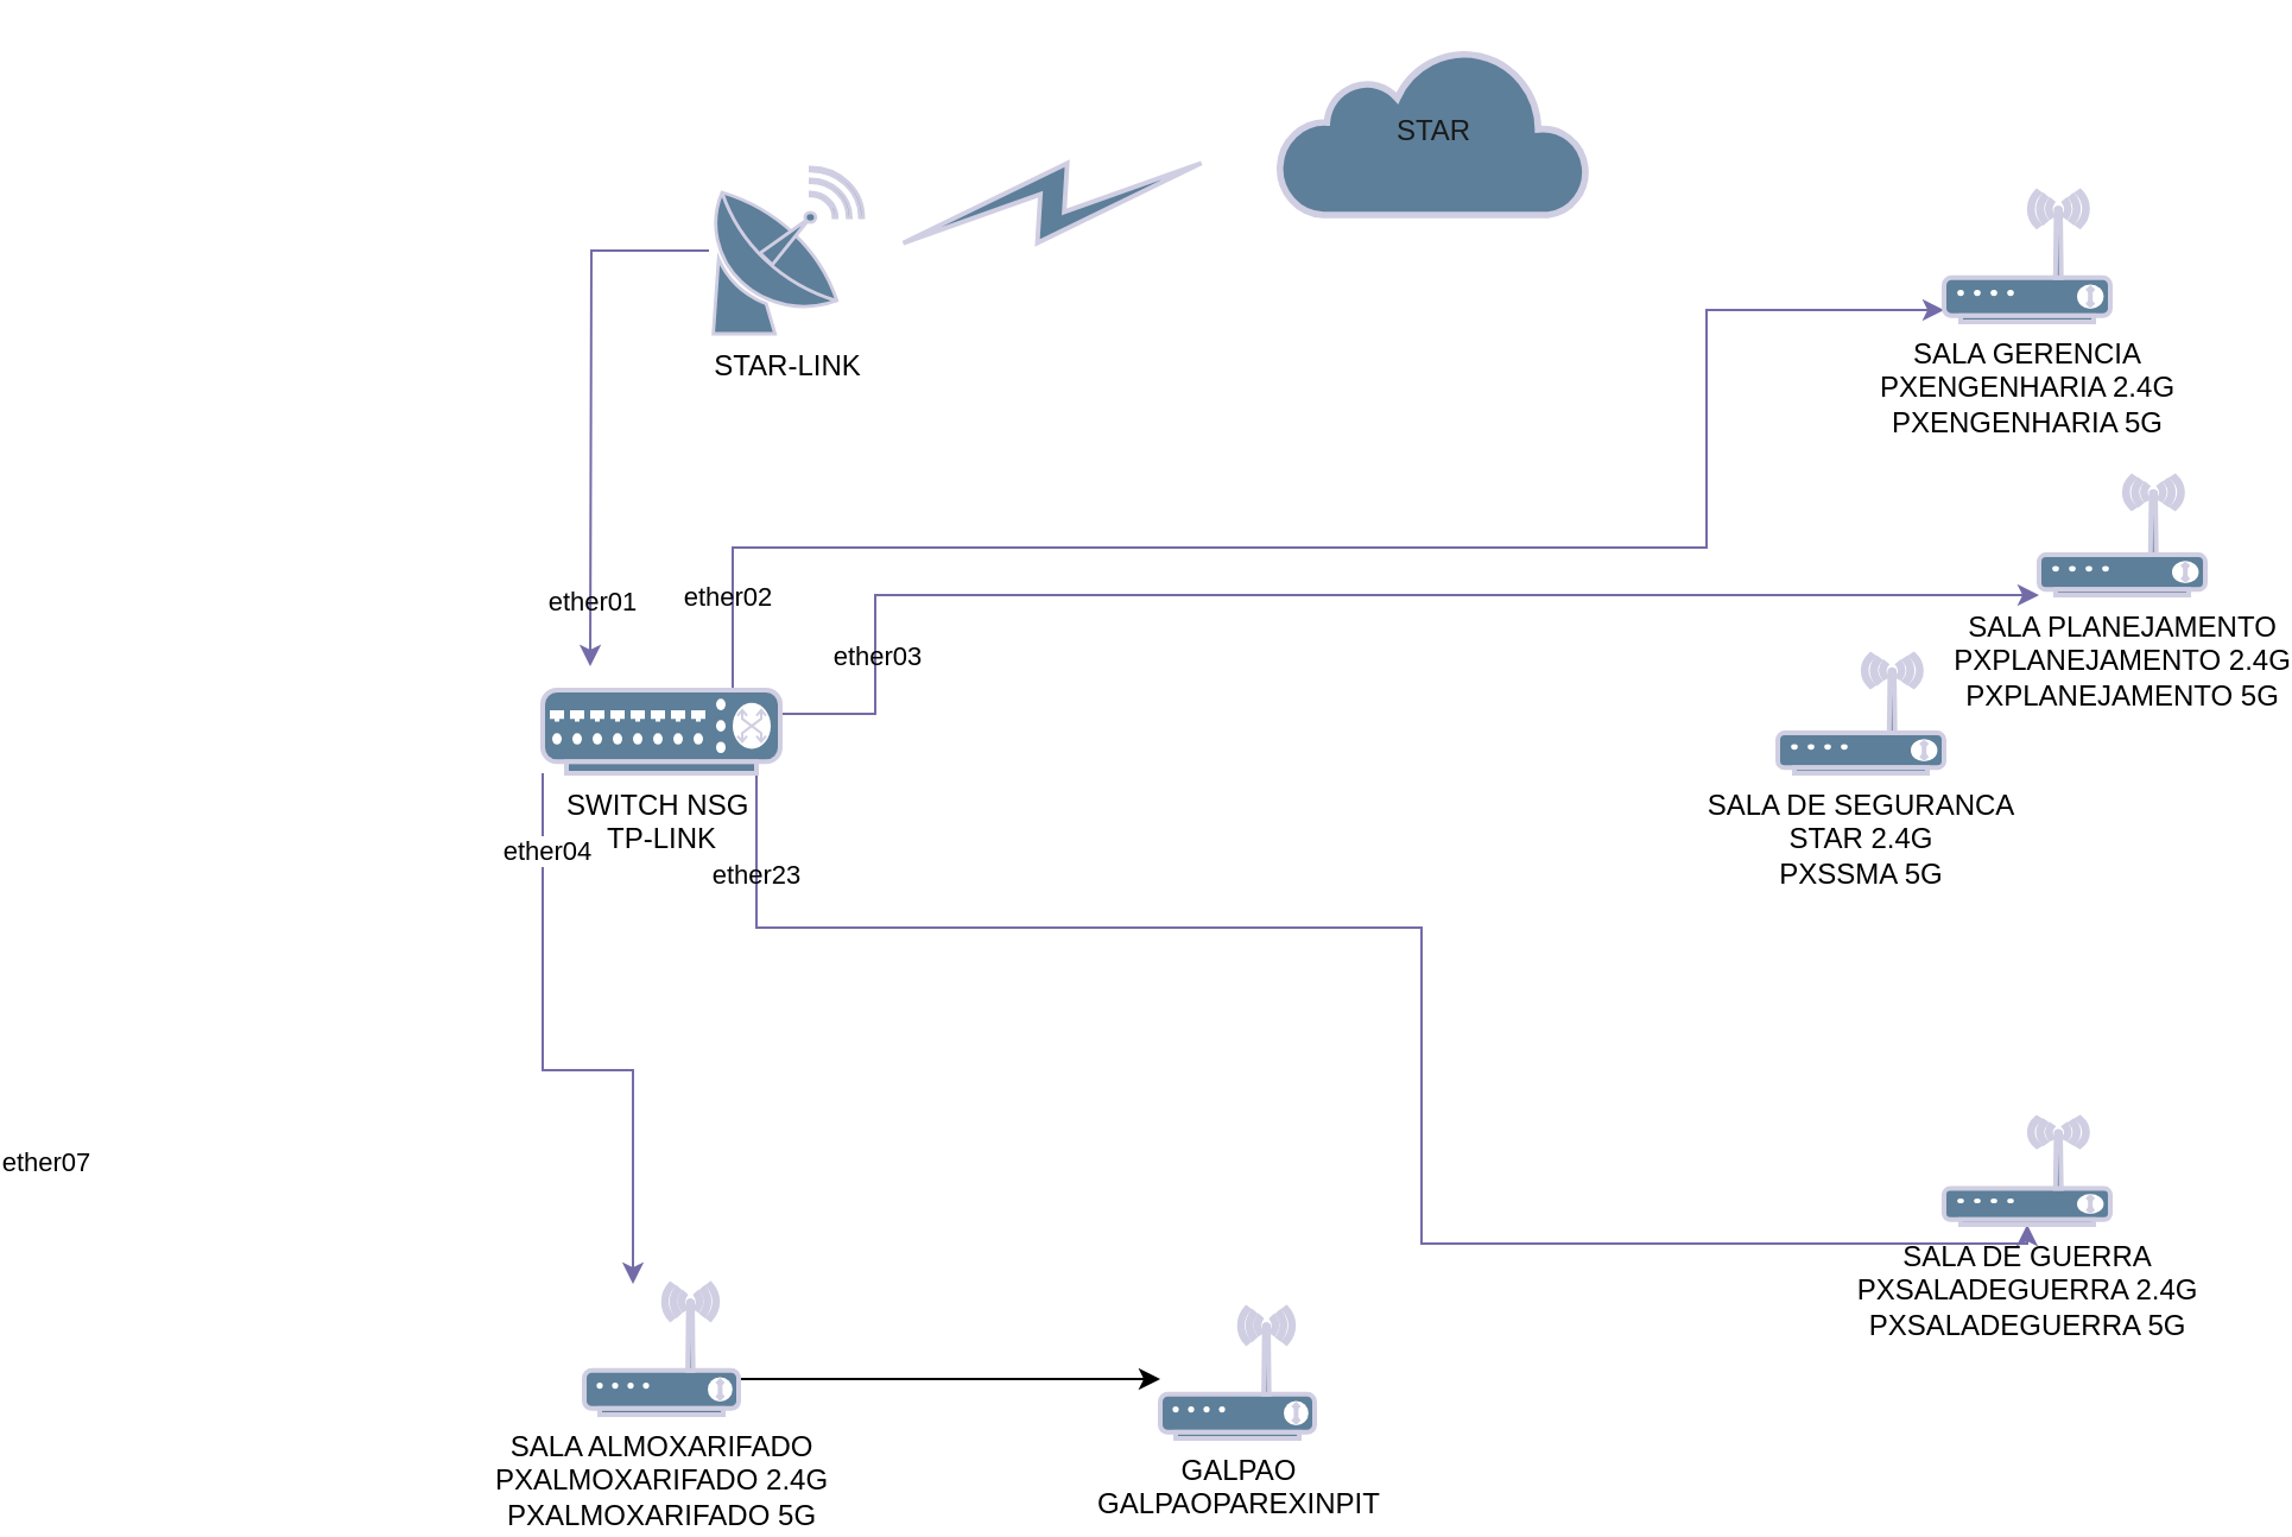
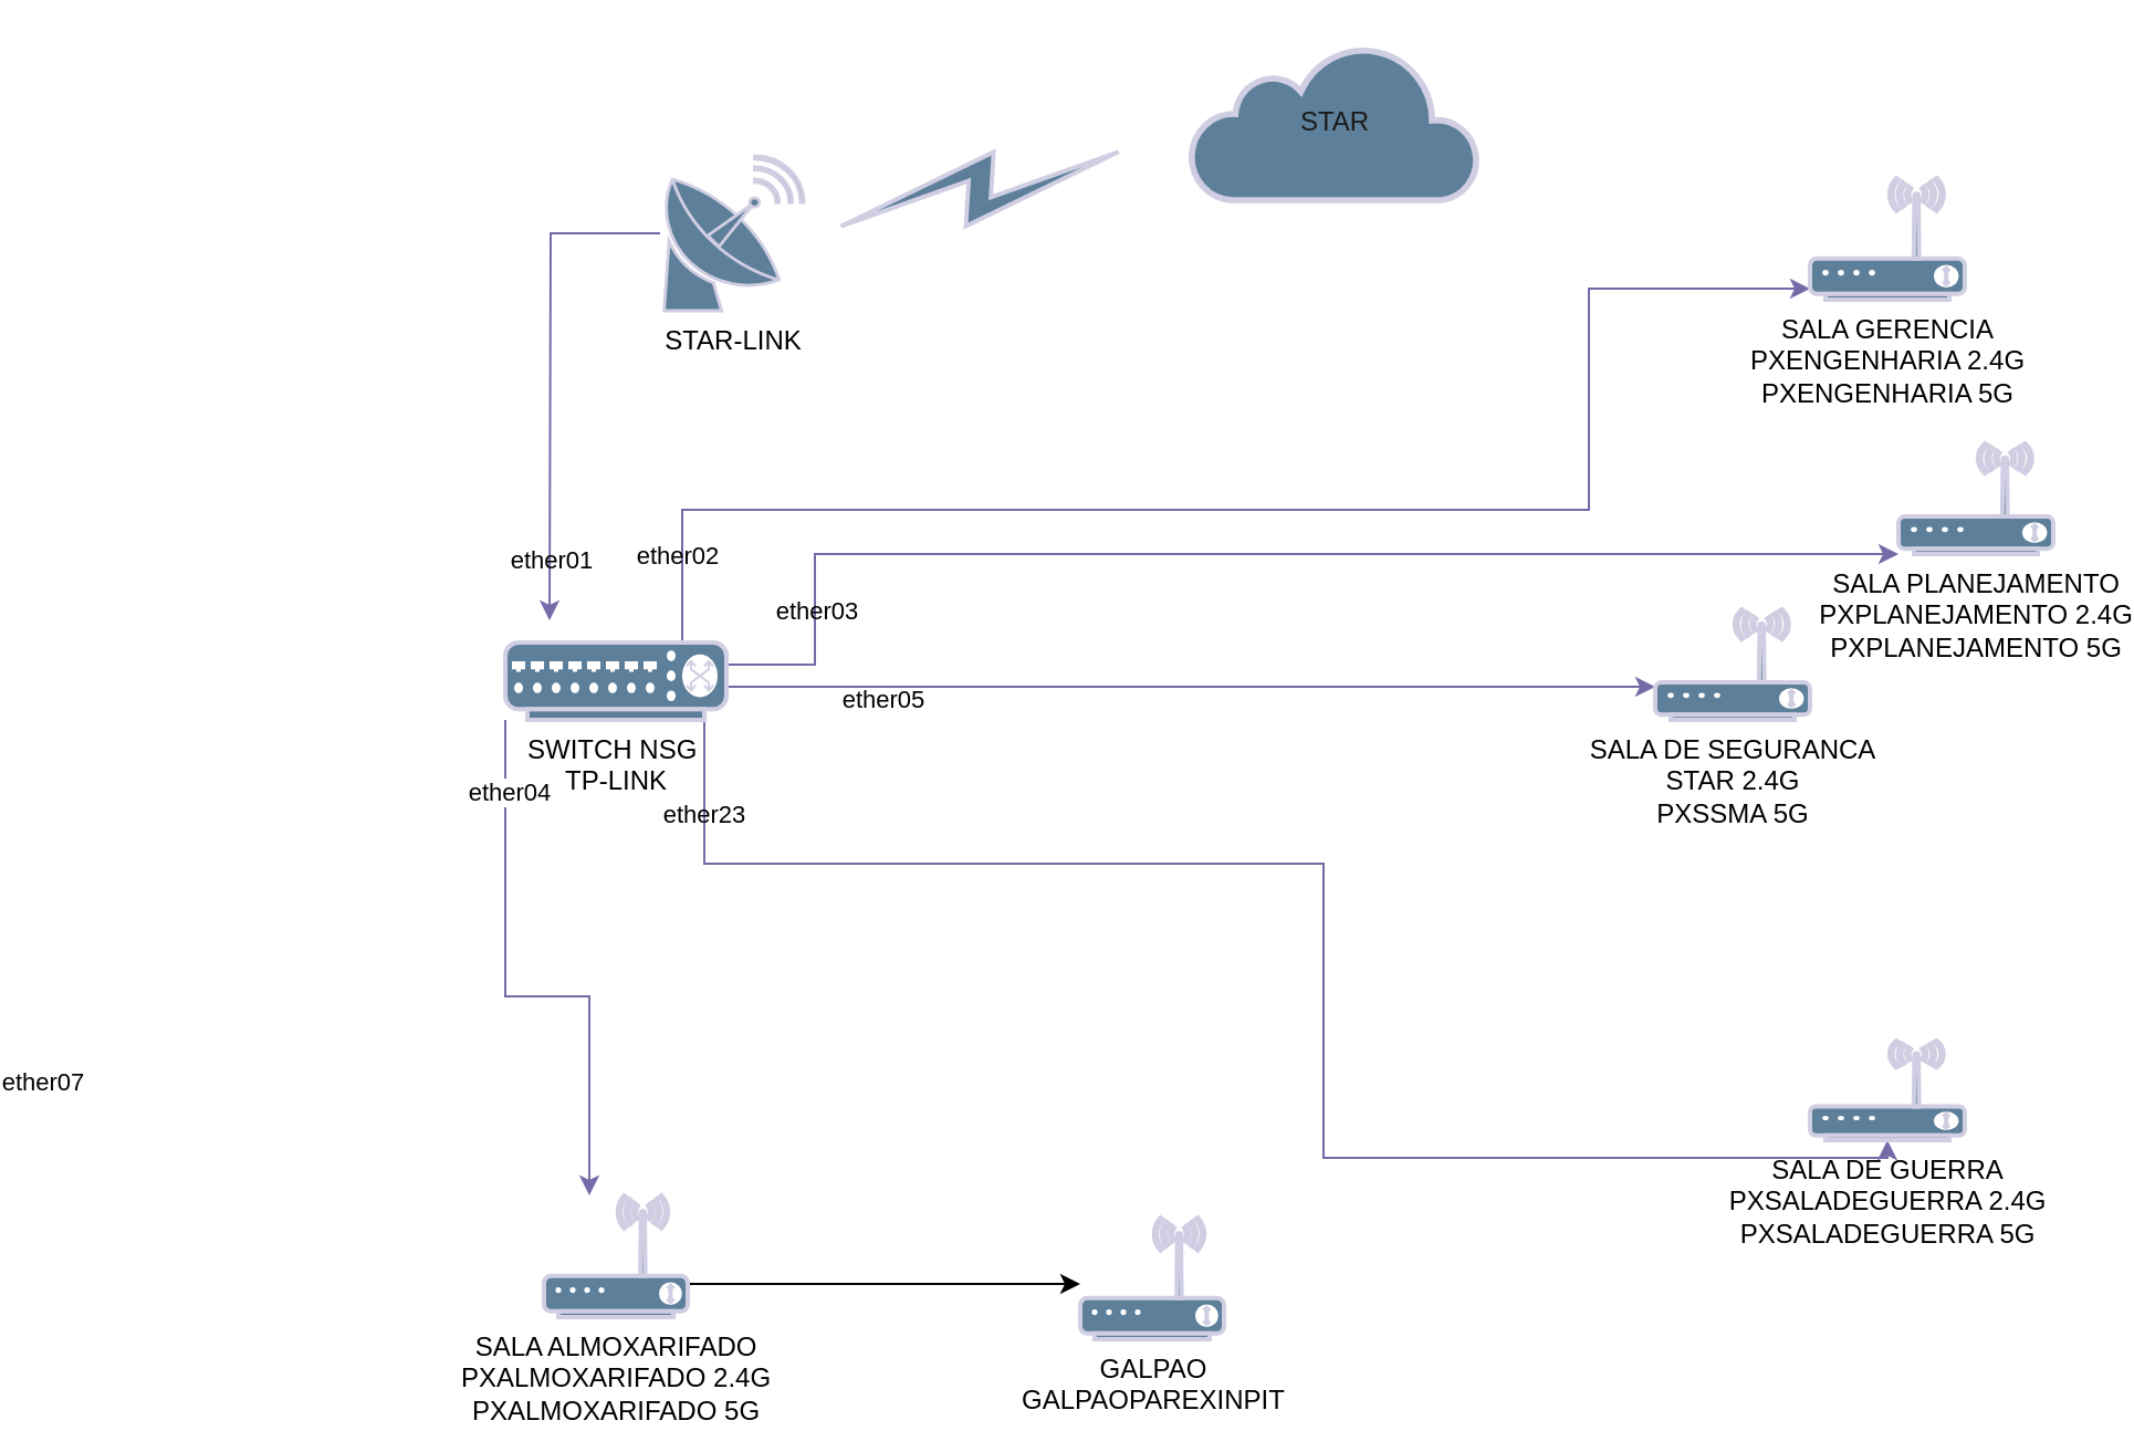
  <mxCell id="0" />
  <mxCell id="1" parent="0" />
  <mxCell id="2" value="STAR" style="html=1;outlineConnect=0;gradientDirection=north;strokeWidth=2;shape=mxgraph.networks.cloud;labelBackgroundColor=none;fillColor=#5D7F99;strokeColor=#D0CEE2;fontColor=#1A1A1A;" parent="1" vertex="1"><mxGeometry x="330" y="20" width="130" height="70" as="geometry" /></mxCell>
  <mxCell id="3" value="" style="edgeStyle=orthogonalEdgeStyle;rounded=0;orthogonalLoop=1;jettySize=auto;labelBackgroundColor=none;fontColor=default;strokeColor=#736CA8;labelBorderColor=none;textShadow=0;html=1;" parent="1" source="14" target="16" edge="1"><mxGeometry relative="1" as="geometry"><Array as="points"><mxPoint x="160" y="300" /><mxPoint x="160" y="250" /></Array></mxGeometry></mxCell>
  <mxCell id="4" value="ether03" style="edgeLabel;align=center;verticalAlign=middle;resizable=0;points=[];labelBackgroundColor=none;fontColor=default;labelBorderColor=none;textShadow=0;html=1;" parent="3" vertex="1" connectable="0"><mxGeometry x="0.476" relative="1" as="geometry"><mxPoint x="-338" y="25" as="offset" /></mxGeometry></mxCell>
  <mxCell id="5" value="" style="edgeStyle=orthogonalEdgeStyle;rounded=0;orthogonalLoop=1;jettySize=auto;labelBackgroundColor=none;fontColor=default;strokeColor=#736CA8;labelBorderColor=none;textShadow=0;html=1;" parent="1" source="14" target="18" edge="1"><mxGeometry relative="1" as="geometry"><Array as="points"><mxPoint x="20" y="450" /><mxPoint x="58" y="450" /></Array></mxGeometry></mxCell>
  <mxCell id="6" value="ether07" style="edgeLabel;align=center;verticalAlign=middle;resizable=0;points=[];labelBackgroundColor=none;fontColor=default;labelBorderColor=none;textShadow=0;html=1;" parent="5" vertex="1" connectable="0"><mxGeometry x="0.75" relative="1" as="geometry"><mxPoint x="-248" y="-20" as="offset" /></mxGeometry></mxCell>
  <mxCell id="7" value="ether04" style="edgeLabel;html=1;align=center;verticalAlign=middle;resizable=0;points=[];" vertex="1" connectable="0" parent="5"><mxGeometry x="-0.747" y="1" relative="1" as="geometry"><mxPoint as="offset" /></mxGeometry></mxCell>
+ <mxCell id="8" value="" style="edgeStyle=orthogonalEdgeStyle;rounded=0;orthogonalLoop=1;jettySize=auto;labelBackgroundColor=none;fontColor=default;strokeColor=#736CA8;labelBorderColor=none;textShadow=0;html=1;" parent="1" source="14" target="19" edge="1"><mxGeometry relative="1" as="geometry"><Array as="points"><mxPoint x="290" y="310" /><mxPoint x="290" y="310" /></Array></mxGeometry></mxCell>
+ <mxCell id="9" value="ether05" style="edgeLabel;align=center;verticalAlign=middle;resizable=0;points=[];labelBackgroundColor=none;fontColor=default;labelBorderColor=none;textShadow=0;html=1;" parent="8" vertex="1" connectable="0"><mxGeometry x="0.457" relative="1" as="geometry"><mxPoint x="-236" y="5" as="offset" /></mxGeometry></mxCell>
  <mxCell id="10" value="" style="edgeStyle=orthogonalEdgeStyle;rounded=0;orthogonalLoop=1;jettySize=auto;labelBackgroundColor=none;fontColor=default;strokeColor=#736CA8;labelBorderColor=none;textShadow=0;html=1;" parent="1" source="14" target="20" edge="1"><mxGeometry relative="1" as="geometry"><mxPoint x="770" y="590" as="targetPoint" /><Array as="points"><mxPoint x="110" y="390" /><mxPoint x="390" y="390" /><mxPoint x="390" y="523" /></Array></mxGeometry></mxCell>
  <mxCell id="11" value="ether23" style="edgeLabel;align=center;verticalAlign=middle;resizable=0;points=[];labelBackgroundColor=none;fontColor=default;labelBorderColor=none;textShadow=0;html=1;" parent="10" vertex="1" connectable="0"><mxGeometry x="-0.167" relative="1" as="geometry"><mxPoint x="-245" y="-23" as="offset" /></mxGeometry></mxCell>
  <mxCell id="12" value="" style="edgeStyle=orthogonalEdgeStyle;rounded=0;orthogonalLoop=1;jettySize=auto;strokeColor=#736CA8;fontColor=default;labelBackgroundColor=none;labelBorderColor=none;textShadow=0;html=1;" parent="1" source="14" target="15" edge="1"><mxGeometry relative="1" as="geometry"><mxPoint x="490" y="130" as="targetPoint" /><Array as="points"><mxPoint x="100" y="230" /><mxPoint x="510" y="230" /><mxPoint x="510" y="130" /></Array></mxGeometry></mxCell>
  <mxCell id="13" value="ether02" style="edgeLabel;align=center;verticalAlign=middle;resizable=0;points=[];strokeColor=#D0CEE2;fontColor=default;fillColor=#5D7F99;labelBackgroundColor=none;labelBorderColor=none;textShadow=0;html=1;" parent="12" vertex="1" connectable="0"><mxGeometry x="-0.777" y="-1" relative="1" as="geometry"><mxPoint x="-18" y="19" as="offset" /></mxGeometry></mxCell>
  <mxCell id="14" value="SWITCH NSG&amp;nbsp;&lt;br&gt;TP-LINK" style="verticalAlign=top;verticalLabelPosition=bottom;labelPosition=center;align=center;outlineConnect=0;gradientDirection=north;strokeWidth=2;shape=mxgraph.networks.switch;labelBackgroundColor=none;fillColor=#5D7F99;strokeColor=#D0CEE2;fontColor=default;labelBorderColor=none;textShadow=0;html=1;" parent="1" vertex="1"><mxGeometry x="20" y="290" width="100" height="35" as="geometry" /></mxCell>
  <mxCell id="15" value="SALA GERENCIA&lt;br&gt;PXENGENHARIA 2.4G&lt;br&gt;PXENGENHARIA 5G" style="verticalAlign=top;verticalLabelPosition=bottom;labelPosition=center;align=center;outlineConnect=0;gradientDirection=north;strokeWidth=2;shape=mxgraph.networks.wireless_modem;labelBackgroundColor=none;fillColor=#5D7F99;strokeColor=#D0CEE2;fontColor=default;labelBorderColor=none;textShadow=0;html=1;" parent="1" vertex="1"><mxGeometry x="610" y="80" width="70" height="55" as="geometry" /></mxCell>
  <mxCell id="16" value="SALA PLANEJAMENTO&lt;br&gt;PXPLANEJAMENTO 2.4G&lt;br&gt;PXPLANEJAMENTO 5G" style="verticalAlign=top;verticalLabelPosition=bottom;labelPosition=center;align=center;outlineConnect=0;gradientDirection=north;strokeWidth=2;shape=mxgraph.networks.wireless_modem;labelBackgroundColor=none;fillColor=#5D7F99;strokeColor=#D0CEE2;fontColor=default;labelBorderColor=none;textShadow=0;html=1;" parent="1" vertex="1"><mxGeometry x="650" y="200" width="70" height="50" as="geometry" /></mxCell>
  <mxCell id="17" style="edgeStyle=orthogonalEdgeStyle;rounded=0;orthogonalLoop=1;jettySize=auto;html=1;" edge="1" parent="1" source="18" target="25"><mxGeometry relative="1" as="geometry"><Array as="points"><mxPoint x="230" y="580" /><mxPoint x="230" y="580" /></Array></mxGeometry></mxCell>
  <mxCell id="18" value="SALA ALMOXARIFADO&lt;br&gt;PXALMOXARIFADO 2.4G&lt;br&gt;PXALMOXARIFADO 5G" style="verticalAlign=top;verticalLabelPosition=bottom;labelPosition=center;align=center;outlineConnect=0;gradientDirection=north;strokeWidth=2;shape=mxgraph.networks.wireless_modem;labelBackgroundColor=none;fillColor=#5D7F99;strokeColor=#D0CEE2;fontColor=default;labelBorderColor=none;textShadow=0;html=1;" parent="1" vertex="1"><mxGeometry x="37.5" y="540" width="65" height="55" as="geometry" /></mxCell>
  <mxCell id="19" value="&lt;div&gt;SALA DE SEGURANCA&lt;/div&gt;STAR 2.4G&lt;br&gt;PXSSMA 5G" style="verticalAlign=top;verticalLabelPosition=bottom;labelPosition=center;align=center;outlineConnect=0;gradientDirection=north;strokeWidth=2;shape=mxgraph.networks.wireless_modem;labelBackgroundColor=none;fillColor=#5D7F99;strokeColor=#D0CEE2;fontColor=default;labelBorderColor=none;textShadow=0;html=1;" parent="1" vertex="1"><mxGeometry x="540" y="275" width="70" height="50" as="geometry" /></mxCell>
  <mxCell id="20" value="&lt;div&gt;SALA DE GUERRA&lt;/div&gt;PXSALADEGUERRA 2.4G&lt;br&gt;PXSALADEGUERRA 5G" style="verticalAlign=top;verticalLabelPosition=bottom;labelPosition=center;align=center;outlineConnect=0;gradientDirection=north;strokeWidth=2;shape=mxgraph.networks.wireless_modem;labelBackgroundColor=none;fillColor=#5D7F99;strokeColor=#D0CEE2;fontColor=default;labelBorderColor=none;textShadow=0;html=1;" parent="1" vertex="1"><mxGeometry x="610" y="470" width="70" height="45" as="geometry" /></mxCell>
  <mxCell id="21" value="" style="edgeStyle=orthogonalEdgeStyle;rounded=0;orthogonalLoop=1;jettySize=auto;strokeColor=#736CA8;fontColor=default;labelBackgroundColor=none;labelBorderColor=none;textShadow=0;html=1;" parent="1" source="23" edge="1"><mxGeometry relative="1" as="geometry"><mxPoint x="40" y="280" as="targetPoint" /></mxGeometry></mxCell>
  <mxCell id="22" value="ether01" style="edgeLabel;align=center;verticalAlign=middle;resizable=0;points=[];strokeColor=#D0CEE2;fontColor=default;fillColor=#5D7F99;labelBackgroundColor=none;labelBorderColor=none;textShadow=0;html=1;" parent="21" vertex="1" connectable="0"><mxGeometry x="0.757" relative="1" as="geometry"><mxPoint as="offset" /></mxGeometry></mxCell>
  <mxCell id="23" value="STAR-LINK" style="fontColor=default;verticalAlign=top;verticalLabelPosition=bottom;labelPosition=center;align=center;outlineConnect=0;fillColor=#5D7F99;strokeColor=#D0CEE2;gradientDirection=north;strokeWidth=2;shape=mxgraph.networks.satellite_dish;labelBackgroundColor=none;labelBorderColor=none;textShadow=0;html=1;" parent="1" vertex="1"><mxGeometry x="90" y="70" width="65" height="70" as="geometry" /></mxCell>
  <mxCell id="24" value="" style="fontColor=default;verticalAlign=top;verticalLabelPosition=bottom;labelPosition=center;align=center;outlineConnect=0;fillColor=#5D7F99;strokeColor=#D0CEE2;gradientDirection=north;strokeWidth=2;shape=mxgraph.networks.comm_link;rotation=75;labelBackgroundColor=none;labelBorderColor=none;textShadow=0;html=1;" parent="1" vertex="1"><mxGeometry x="220" y="20" width="29.1" height="130" as="geometry" /></mxCell>
  <mxCell id="25" value="&lt;div&gt;GALPAO&lt;/div&gt;GALPAOPAREXINPIT" style="verticalAlign=top;verticalLabelPosition=bottom;labelPosition=center;align=center;outlineConnect=0;gradientDirection=north;strokeWidth=2;shape=mxgraph.networks.wireless_modem;labelBackgroundColor=none;fillColor=#5D7F99;strokeColor=#D0CEE2;fontColor=default;labelBorderColor=none;textShadow=0;html=1;" parent="1" vertex="1"><mxGeometry x="280" y="550" width="65" height="55" as="geometry" /></mxCell>
